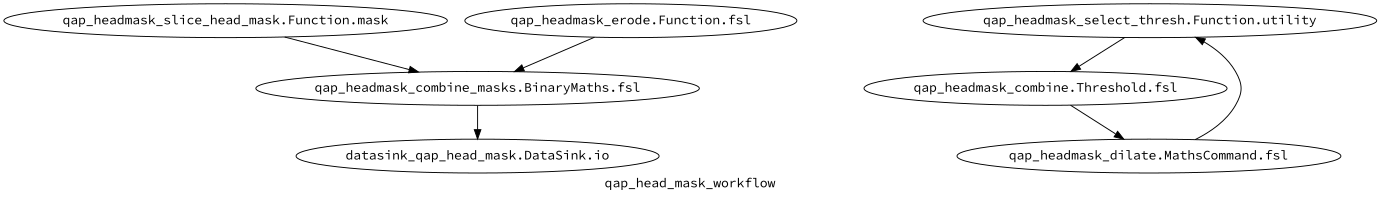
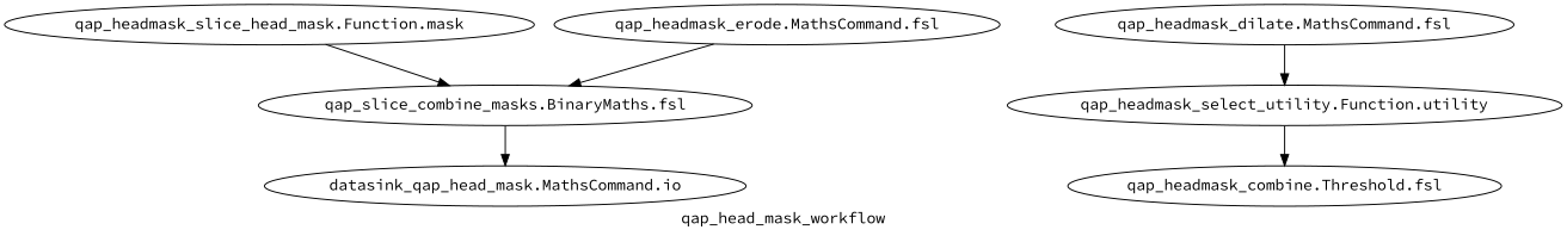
  digraph {
    fontname="Source Code Pro"
    label=qap_head_mask_workflow
    node [fontname="Source Code Pro"]
    edge [fontname="Source Code Pro"]
    n1 [label="qap_headmask_slice_head_mask.Function.mask"]
-   n2 [label="qap_headmask_combine_masks.BinaryMaths.fsl"]
-   n3 [label="datasink_qap_head_mask.DataSink.io"]
-   n4 [label="qap_headmask_select_thresh.Function.utility"]
+   n2 [label="qap_slice_combine_masks.BinaryMaths.fsl"]
+   n3 [label="datasink_qap_head_mask.MathsCommand.io"]
+   n4 [label="qap_headmask_select_utility.Function.utility"]
    n5 [label="qap_headmask_combine.Threshold.fsl"]
    n6 [label="qap_headmask_dilate.MathsCommand.fsl"]
-   n7 [label="qap_headmask_erode.Function.fsl"]
+   n7 [label="qap_headmask_erode.MathsCommand.fsl"]
    n1 -> n2
    n2 -> n3
    n4 -> n5
-   n5 -> n6
    n6 -> n4
    n7 -> n2
  }
